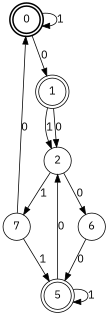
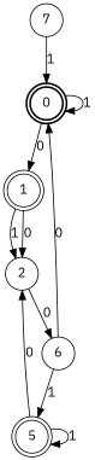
  digraph {
    fontname="IBM Plex Sans"
    node [fontname="IBM Plex Sans" shape=circle]
    edge [fontname="IBM Plex Sans"]
    0 [peripheries=2 style=bold]
    1 [peripheries=2]
    2
    n4 [label=6]
    n5 [label=7]
    5 [peripheries=2]
    0 -> 0 [label=1]
    0 -> 1 [label=0]
    1 -> 2 [label=0]
    1 -> 2 [label=1]
    2 -> n4 [label=0]
-   2 -> n5 [label=1]
-   n4 -> 5 [label=0]
-   n5 -> 0 [label=0]
-   n5 -> 5 [label=1]
+   n4 -> 0 [label=0]
+   n4 -> 5 [label=1]
+   n5 -> 0 [label=1]
    5 -> 2 [label=0]
    5 -> 5 [label=1]
  }
